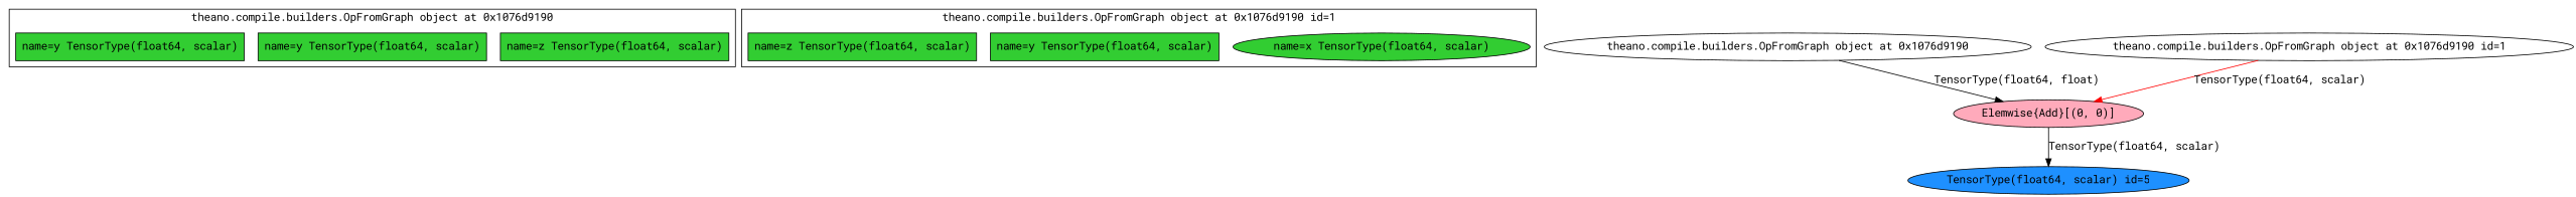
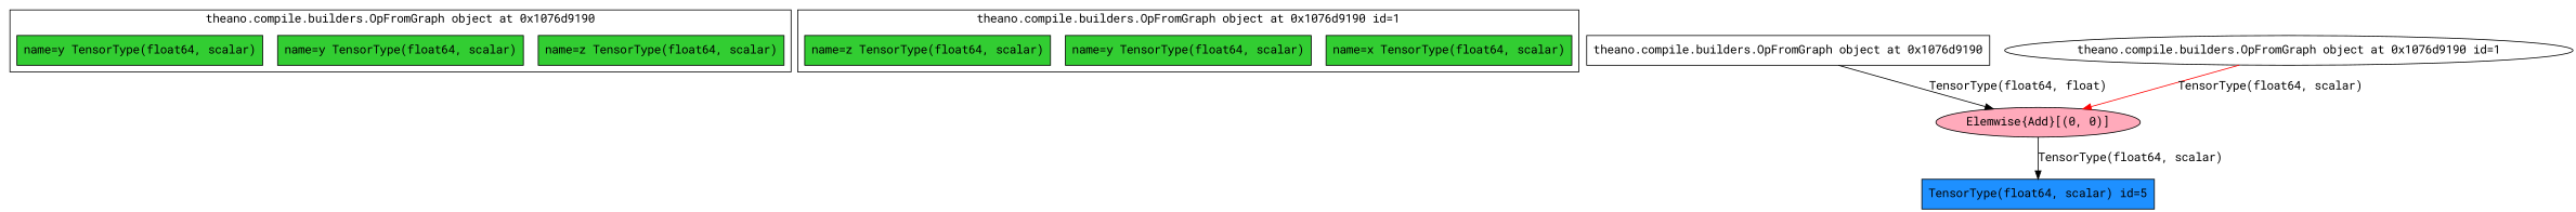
  digraph {
    fontname="Roboto Mono"
    node [fillcolor=limegreen fontname="Roboto Mono" shape=box style=filled]
    edge [fontname="Roboto Mono"]
    n1 [height=0.5 label="name=z TensorType(float64, scalar)" width=3.0556]
    n2 [height=0.5 label="name=y TensorType(float64, scalar)" width=3.0625]
    n3 [height=0.5 label="name=y TensorType(float64, scalar)" width=3.0625]
-   n4 [height=0.5 label="name=x TensorType(float64, scalar)" shape=ellipse width=3.0625]
+   n4 [height=0.5 label="name=x TensorType(float64, scalar)" width=3.0625]
    n5 [height=0.5 label="name=y TensorType(float64, scalar)" width=3.0625]
    n6 [height=0.5 label="name=z TensorType(float64, scalar)" width=3.0556]
-   n7 [height=0.5 label="theano.compile.builders.OpFromGraph object at 0x1076d9190" shape=ellipse width=6.6504 fillcolor="" style=""]
+   n7 [height=0.5 label="theano.compile.builders.OpFromGraph object at 0x1076d9190" width=6.6504 fillcolor="" style=""]
    n8 [fillcolor="#FFAABB" height=0.5 label="Elemwise{Add}[(0, 0)]" shape=ellipse type=colored width=2.6784]
-   n9 [fillcolor=dodgerblue height=0.5 label="TensorType(float64, scalar) id=5" shape=ellipse width=2.7847]
+   n9 [fillcolor=dodgerblue height=0.5 label="TensorType(float64, scalar) id=5" width=2.7847]
    n10 [height=0.5 label="theano.compile.builders.OpFromGraph object at 0x1076d9190 id=1" shape=ellipse width=7.1761 fillcolor="" style=""]
    subgraph cluster_1 {
      label="theano.compile.builders.OpFromGraph object at 0x1076d9190"
      n1
      n2
      n3
    }
    subgraph cluster_2 {
      label="theano.compile.builders.OpFromGraph object at 0x1076d9190 id=1"
      n4
      n5
      n6
    }
    n7 -> n8 [label="TensorType(float64, float)"]
    n8 -> n9 [label="TensorType(float64, scalar)"]
    n10 -> n8 [color=red label="TensorType(float64, scalar)"]
  }
